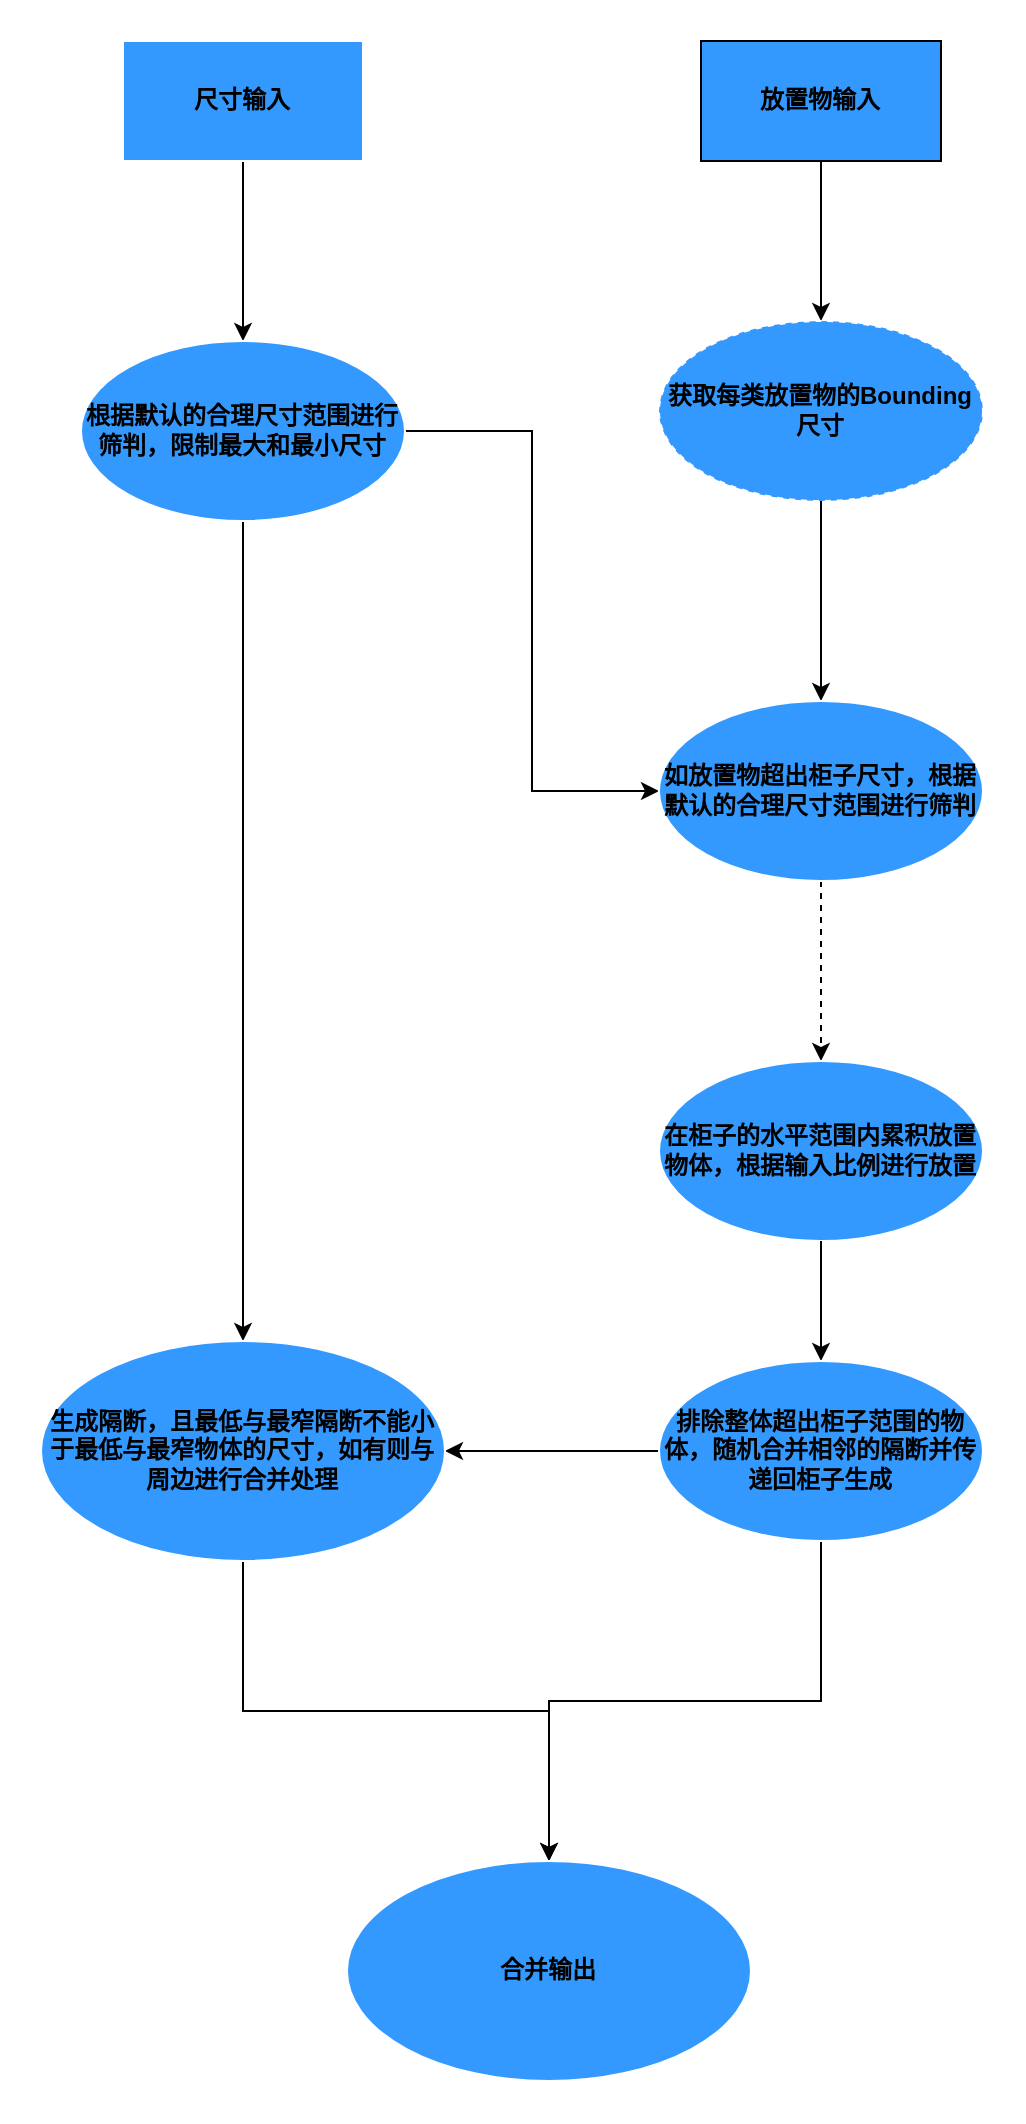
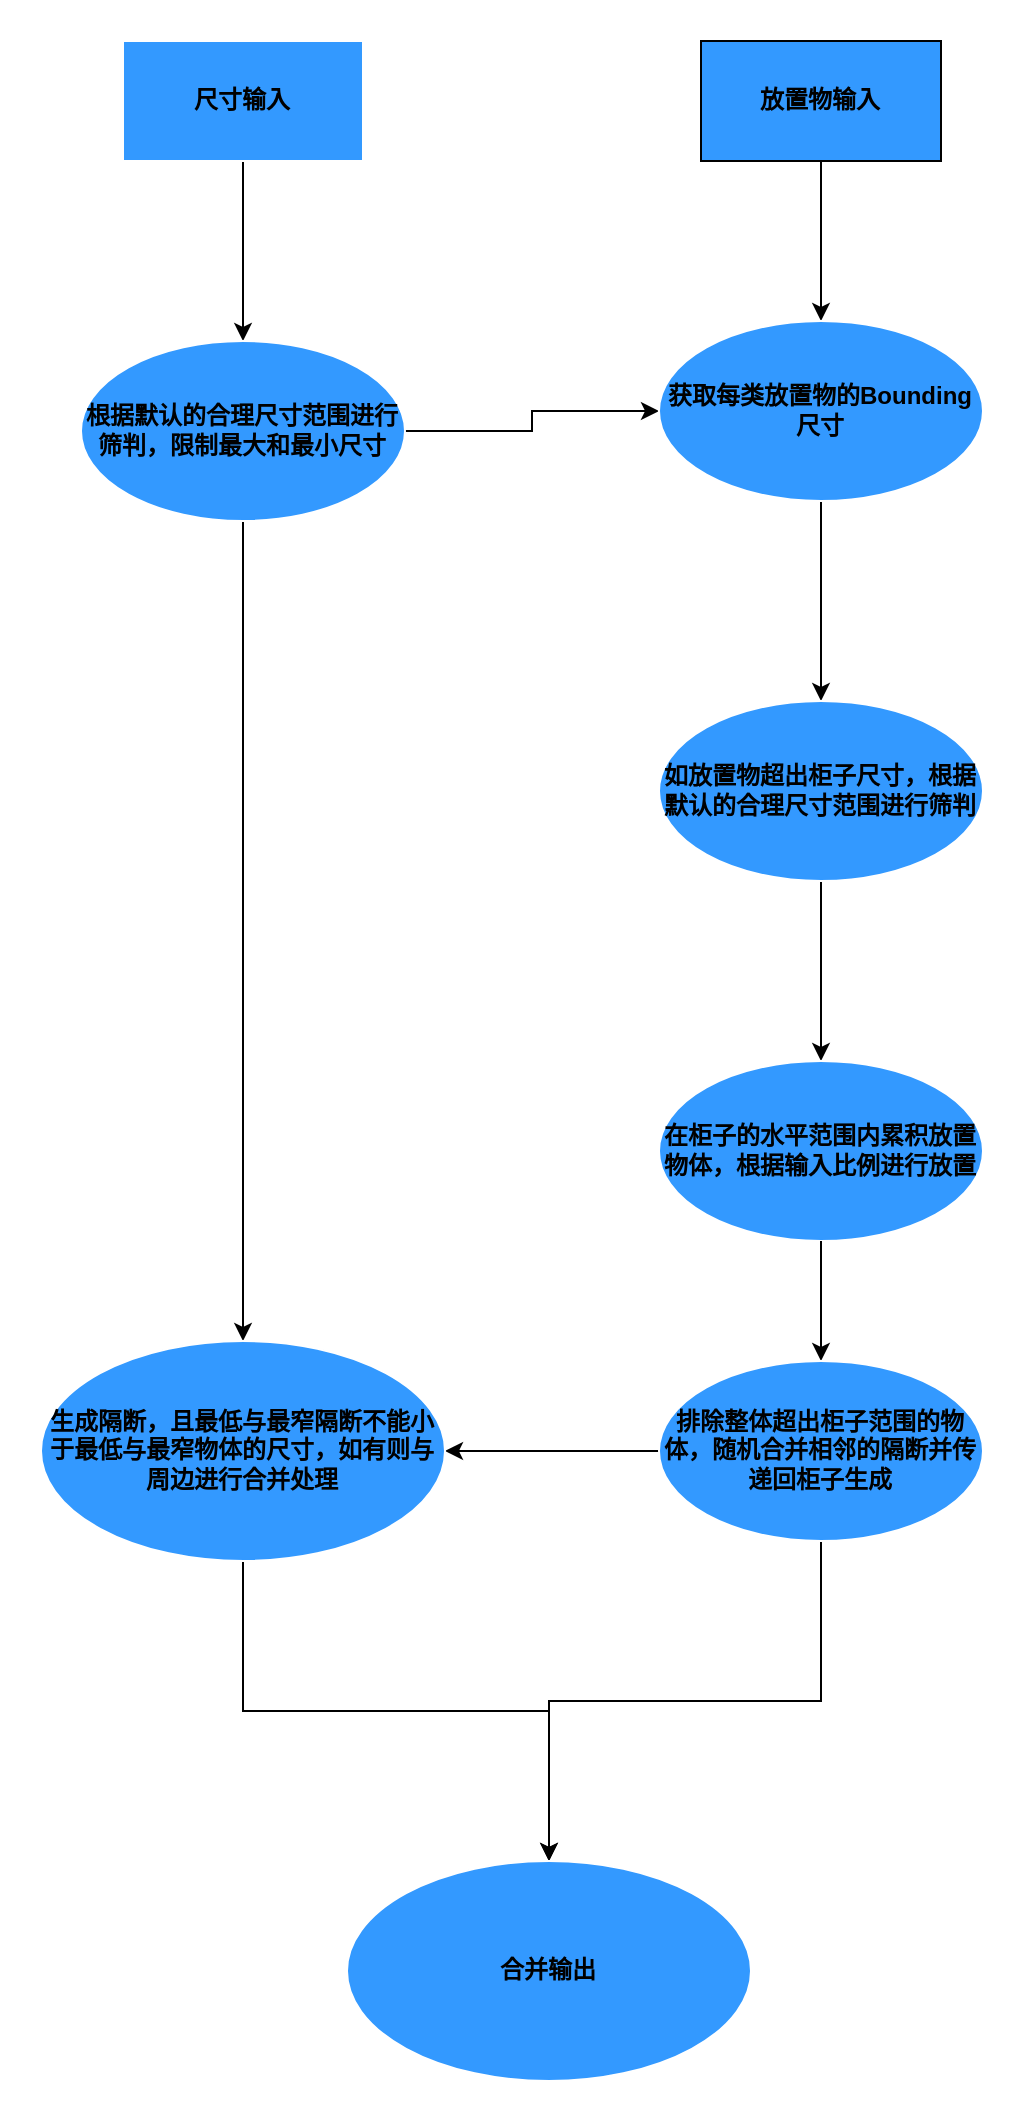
  <mxCell id="0" />
  <mxCell id="1" parent="0" />
  <mxCell id="2" style="edgeStyle=orthogonalEdgeStyle;rounded=0;orthogonalLoop=1;jettySize=auto;html=1;" edge="1" parent="1" source="3" target="8"><mxGeometry relative="1" as="geometry"><mxPoint x="231" y="210" as="targetPoint" /></mxGeometry></mxCell>
  <mxCell id="3" value="尺寸输入" style="rounded=0;whiteSpace=wrap;html=1;fillColor=#3399FF;strokeColor=#FFFFFF;fontStyle=1" vertex="1" parent="1"><mxGeometry x="61" y="20" width="120" height="60" as="geometry" /></mxCell>
  <mxCell id="4" style="edgeStyle=orthogonalEdgeStyle;rounded=0;orthogonalLoop=1;jettySize=auto;html=1;entryX=0.5;entryY=0;entryDx=0;entryDy=0;" edge="1" parent="1" source="5" target="10"><mxGeometry relative="1" as="geometry" /></mxCell>
  <mxCell id="5" value="放置物输入" style="rounded=0;whiteSpace=wrap;html=1;fillColor=#3399FF;fontStyle=1" vertex="1" parent="1"><mxGeometry x="350" y="20" width="120" height="60" as="geometry" /></mxCell>
- <mxCell id="6" style="edgeStyle=orthogonalEdgeStyle;rounded=0;orthogonalLoop=1;jettySize=auto;html=1;entryX=0;entryY=0.5;entryDx=0;entryDy=0;" edge="1" parent="1" source="8" target="12"><mxGeometry relative="1" as="geometry" /></mxCell>
+ <mxCell id="6" style="edgeStyle=orthogonalEdgeStyle;rounded=0;orthogonalLoop=1;jettySize=auto;html=1;" edge="1" parent="1" source="8" target="10"><mxGeometry relative="1" as="geometry" /></mxCell>
  <mxCell id="7" style="edgeStyle=orthogonalEdgeStyle;rounded=0;orthogonalLoop=1;jettySize=auto;html=1;" edge="1" parent="1" source="8" target="17"><mxGeometry relative="1" as="geometry" /></mxCell>
  <mxCell id="8" value="根据默认的合理尺寸范围进行筛判，限制最大和最小尺寸" style="ellipse;whiteSpace=wrap;html=1;strokeColor=#FFFFFF;fillColor=#3399FF;fontStyle=1" vertex="1" parent="1"><mxGeometry x="40" y="170" width="162" height="90" as="geometry" /></mxCell>
  <mxCell id="9" style="edgeStyle=orthogonalEdgeStyle;rounded=0;orthogonalLoop=1;jettySize=auto;html=1;" edge="1" parent="1" source="10" target="12"><mxGeometry relative="1" as="geometry" /></mxCell>
- <mxCell id="10" value="获取每类放置物的Bounding尺寸" style="ellipse;whiteSpace=wrap;html=1;strokeColor=#FFFFFF;fillColor=#3399FF;fontStyle=1;dashed=1;" vertex="1" parent="1"><mxGeometry x="329" y="160" width="162" height="90" as="geometry" /></mxCell>
- <mxCell id="11" style="edgeStyle=orthogonalEdgeStyle;rounded=0;orthogonalLoop=1;jettySize=auto;html=1;entryX=0.5;entryY=0;entryDx=0;entryDy=0;dashed=1;" edge="1" parent="1" source="12" target="15"><mxGeometry relative="1" as="geometry" /></mxCell>
+ <mxCell id="10" value="获取每类放置物的Bounding尺寸" style="ellipse;whiteSpace=wrap;html=1;strokeColor=#FFFFFF;fillColor=#3399FF;fontStyle=1" vertex="1" parent="1"><mxGeometry x="329" y="160" width="162" height="90" as="geometry" /></mxCell>
+ <mxCell id="11" style="edgeStyle=orthogonalEdgeStyle;rounded=0;orthogonalLoop=1;jettySize=auto;html=1;entryX=0.5;entryY=0;entryDx=0;entryDy=0;" edge="1" parent="1" source="12" target="15"><mxGeometry relative="1" as="geometry" /></mxCell>
  <mxCell id="12" value="如放置物超出柜子尺寸，根据默认的合理尺寸范围进行筛判" style="ellipse;whiteSpace=wrap;html=1;strokeColor=#FFFFFF;fillColor=#3399FF;fontStyle=1" vertex="1" parent="1"><mxGeometry x="329" y="350" width="162" height="90" as="geometry" /></mxCell>
  <mxCell id="13" style="edgeStyle=orthogonalEdgeStyle;rounded=0;orthogonalLoop=1;jettySize=auto;html=1;entryX=1;entryY=0.5;entryDx=0;entryDy=0;" edge="1" parent="1" source="20" target="17"><mxGeometry relative="1" as="geometry" /></mxCell>
  <mxCell id="14" style="edgeStyle=orthogonalEdgeStyle;rounded=0;orthogonalLoop=1;jettySize=auto;html=1;" edge="1" parent="1" source="20" target="18"><mxGeometry relative="1" as="geometry" /></mxCell>
  <mxCell id="15" value="在柜子的水平范围内累积放置物体，根据输入比例进行放置" style="ellipse;whiteSpace=wrap;html=1;strokeColor=#FFFFFF;fillColor=#3399FF;fontStyle=1" vertex="1" parent="1"><mxGeometry x="329" y="530" width="162" height="90" as="geometry" /></mxCell>
  <mxCell id="16" style="edgeStyle=orthogonalEdgeStyle;rounded=0;orthogonalLoop=1;jettySize=auto;html=1;" edge="1" parent="1" source="17" target="18"><mxGeometry relative="1" as="geometry" /></mxCell>
  <mxCell id="17" value="生成隔断，且最低与最窄隔断不能小于最低与最窄物体的尺寸，如有则与周边进行合并处理" style="ellipse;whiteSpace=wrap;html=1;strokeColor=#FFFFFF;fillColor=#3399FF;fontStyle=1" vertex="1" parent="1"><mxGeometry x="20" y="670" width="202" height="110" as="geometry" /></mxCell>
  <mxCell id="18" value="合并输出" style="ellipse;whiteSpace=wrap;html=1;strokeColor=#FFFFFF;fillColor=#3399FF;fontStyle=1" vertex="1" parent="1"><mxGeometry x="173" y="930" width="202" height="110" as="geometry" /></mxCell>
  <mxCell id="19" style="edgeStyle=orthogonalEdgeStyle;rounded=0;orthogonalLoop=1;jettySize=auto;html=1;" edge="1" parent="1" source="15" target="20"><mxGeometry relative="1" as="geometry"><mxPoint x="410" y="620" as="sourcePoint" /><mxPoint x="274" y="910" as="targetPoint" /></mxGeometry></mxCell>
  <mxCell id="20" value="排除整体超出柜子范围的物体，随机合并相邻的隔断并传递回柜子生成" style="ellipse;whiteSpace=wrap;html=1;strokeColor=#FFFFFF;fillColor=#3399FF;fontStyle=1" vertex="1" parent="1"><mxGeometry x="329" y="680" width="162" height="90" as="geometry" /></mxCell>
